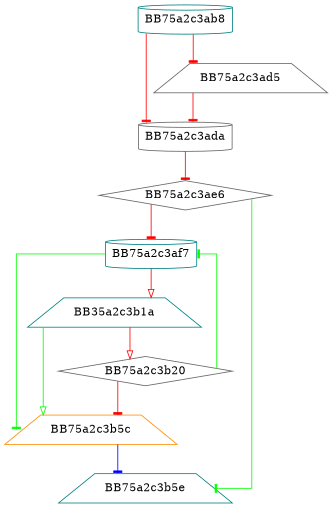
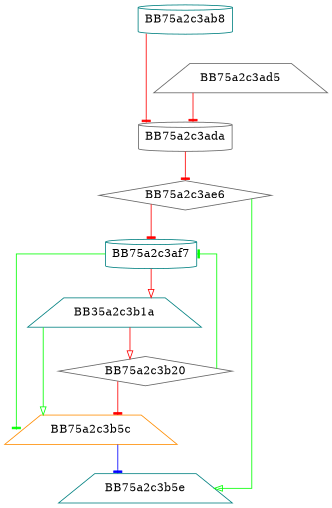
  digraph {
    splines=ortho
    node [color=teal shape=trapezium]
    edge [arrowhead=tee color=red]
    BB75a2c3ab8 [shape=cylinder]
    BB75a2c3ada [color=gray40 shape=cylinder]
    BB75a2c3ad5 [color=gray40]
    BB75a2c3ae6 [color=gray40 shape=diamond]
    BB75a2c3af7 [shape=cylinder]
    BB75a2c3b5c [color=darkorange]
    n7 [label=BB35a2c3b1a]
    BB75a2c3b5e
    BB75a2c3b20 [color=gray40 shape=diamond]
    BB75a2c3ab8 -> BB75a2c3ada
-   BB75a2c3ab8 -> BB75a2c3ad5
    BB75a2c3ada -> BB75a2c3ae6
    BB75a2c3ad5 -> BB75a2c3ada
    BB75a2c3ae6 -> BB75a2c3af7
-   BB75a2c3ae6 -> BB75a2c3b5e [color=green]
+   BB75a2c3ae6 -> BB75a2c3b5e [arrowhead=onormal color=green]
    BB75a2c3af7 -> BB75a2c3b5c [color=green]
    BB75a2c3af7 -> n7 [arrowhead=onormal]
    BB75a2c3b5c -> BB75a2c3b5e [color=blue]
    n7 -> BB75a2c3b5c [arrowhead=onormal color=green]
    n7 -> BB75a2c3b20 [arrowhead=onormal]
    BB75a2c3b20 -> BB75a2c3af7 [color=green]
    BB75a2c3b20 -> BB75a2c3b5c
  }
